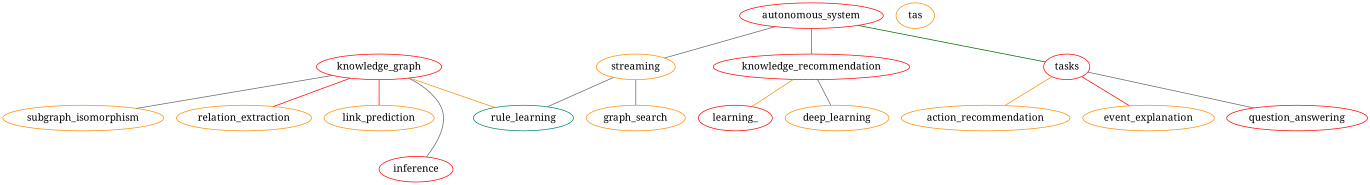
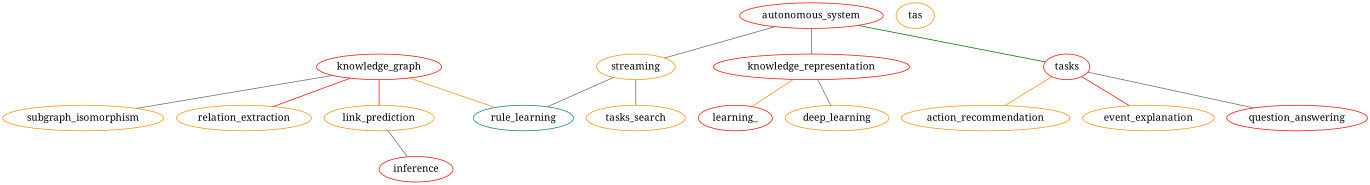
  graph {
    fontname="Noto Serif"
    node [color=darkorange fontname="Noto Serif"]
    edge [color=gray40 fontname="Noto Serif"]
    streaming
    autonomous_system [color=red]
-   knowledge_representation [color=red label=knowledge_recommendation]
+   knowledge_representation [color=red]
    tasks [color=red]
-   graph_search
+   graph_search [label=tasks_search]
    rule_learning [color=teal]
    n7 [color=red label=learning_]
    deep_learning
    action_recommendation
    event_explanation
    question_answering [color=red]
    tas
    knowledge_graph [color=red]
    subgraph_isomorphism
    relation_extraction
    link_prediction
    inference [color=red]
    streaming -- graph_search
    streaming -- rule_learning
    autonomous_system -- streaming
    autonomous_system -- knowledge_representation
    autonomous_system -- tasks [color=darkgreen]
    knowledge_representation -- n7 [color=darkorange]
    knowledge_representation -- deep_learning
    tasks -- action_recommendation [color=darkorange]
    tasks -- event_explanation [color=red]
    tasks -- question_answering
    knowledge_graph -- rule_learning [color=darkorange]
    knowledge_graph -- subgraph_isomorphism
    knowledge_graph -- relation_extraction [color=red]
    knowledge_graph -- link_prediction [color=red]
-   knowledge_graph -- inference
+   link_prediction -- inference
  }
